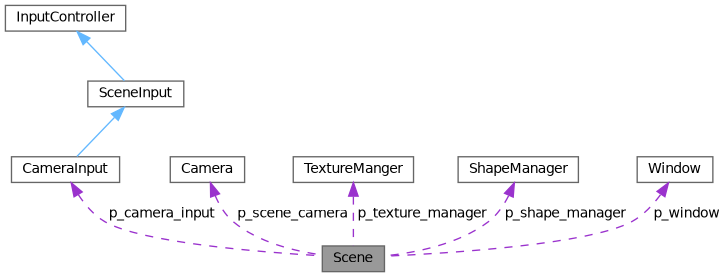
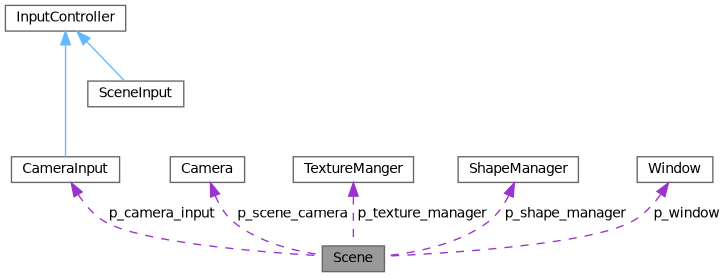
  digraph {
    node [color=gray40 fillcolor=white fontname=Helvetica fontsize=10 shape=box style=filled]
    edge [color=darkorchid3 dir=back fontname=Helvetica fontsize=10 labelfontname=Helvetica labelfontsize=10 style=dashed]
    n1 [fillcolor=grey60 fontcolor=black height=0.2 label=Scene width=0.4]
    n2 [height=0.2 label=InputController width=0.4]
    n3 [height=0.2 label=CameraInput width=0.4]
    n4 [height=0.2 label=SceneInput width=0.4]
    n5 [height=0.2 label=Camera width=0.4]
    n6 [height=0.2 label=TextureManger width=0.4]
    n7 [height=0.2 label=ShapeManager width=0.4]
    n8 [height=0.2 label=Window width=0.4]
-   n4 -> n3 [color=steelblue1 style=solid]
+   n2 -> n3 [color=steelblue1 style=solid]
    n2 -> n4 [color=steelblue1 style=solid]
    n3 -> n1 [label=" p_camera_input"]
    n5 -> n1 [label=" p_scene_camera"]
    n6 -> n1 [label=" p_texture_manager"]
    n7 -> n1 [label=" p_shape_manager"]
    n8 -> n1 [label=" p_window"]
  }
